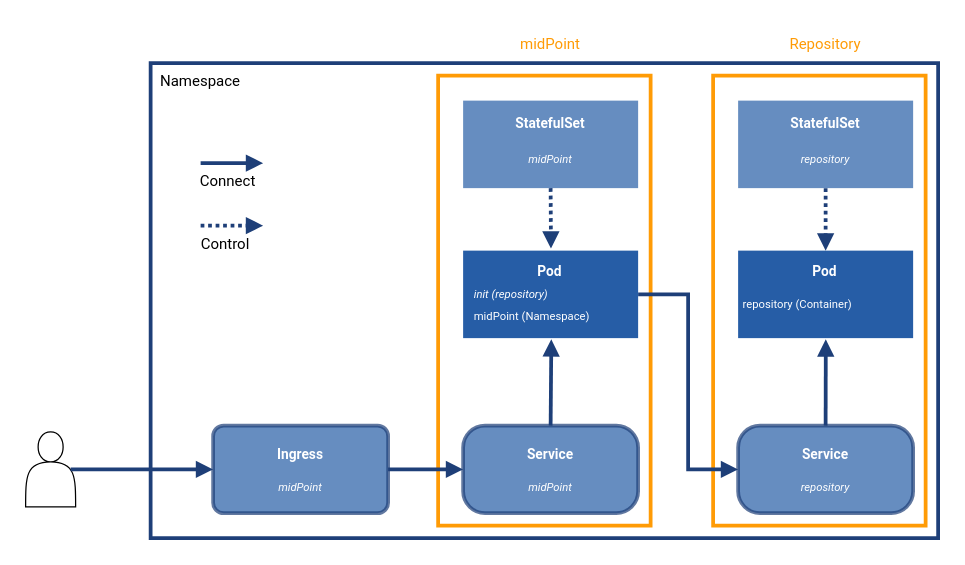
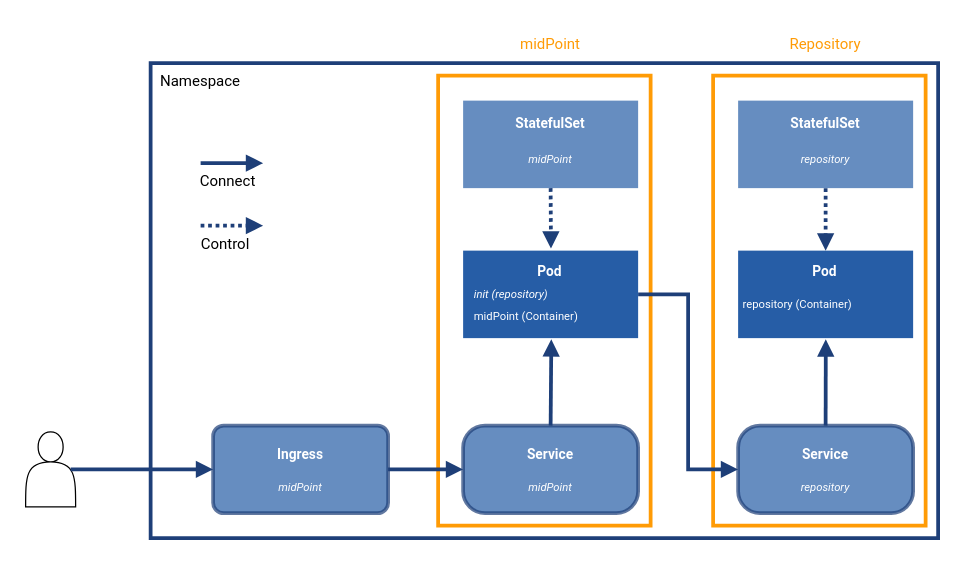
  <mxCell id="0" />
  <mxCell id="1" parent="0" />
  <mxCell id="2" value="" style="rounded=0;whiteSpace=wrap;html=1;strokeWidth=3;perimeterSpacing=0;glass=0;strokeColor=#FF9B05;fillColor=none;fontFamily=Roboto;fontSource=https%3A%2F%2Ffonts.googleapis.com%2Fcss%3Ffamily%3DRoboto;fontColor=#FFFFFF;fontSize=11;fontStyle=1;spacing=2;" parent="1" vertex="1"><mxGeometry x="350" y="60" width="170" height="360" as="geometry" /></mxCell>
  <mxCell id="3" value="" style="rounded=0;whiteSpace=wrap;html=1;strokeWidth=3;perimeterSpacing=0;glass=0;strokeColor=#FF9B05;fillColor=none;fontFamily=Roboto;fontSource=https%3A%2F%2Ffonts.googleapis.com%2Fcss%3Ffamily%3DRoboto;fontColor=#FFFFFF;fontSize=11;fontStyle=1;spacing=2;" parent="1" vertex="1"><mxGeometry x="570" y="60" width="170" height="360" as="geometry" /></mxCell>
  <mxCell id="4" value="" style="rounded=0;whiteSpace=wrap;html=1;strokeWidth=3;perimeterSpacing=0;glass=0;strokeColor=#1E3F78;fillColor=none;fontFamily=Roboto;fontSource=https%3A%2F%2Ffonts.googleapis.com%2Fcss%3Ffamily%3DRoboto;fontColor=#000000;fontSize=11;fontStyle=1;spacing=2;" parent="1" vertex="1"><mxGeometry x="120" y="50" width="630" height="380" as="geometry" /></mxCell>
  <mxCell id="5" value="Namespace" style="text;html=1;align=center;verticalAlign=middle;whiteSpace=wrap;rounded=0;fontFamily=Roboto;fontSource=https%3A%2F%2Ffonts.googleapis.com%2Fcss%3Ffamily%3DRoboto;" parent="1" vertex="1"><mxGeometry x="130" y="50" width="60" height="30" as="geometry" /></mxCell>
  <mxCell id="6" value="" style="group" parent="1" vertex="1" connectable="0"><mxGeometry x="370" y="80" width="140" height="70" as="geometry" /></mxCell>
  <mxCell id="7" value="" style="rounded=0;whiteSpace=wrap;html=1;strokeWidth=2;perimeterSpacing=0;glass=0;strokeColor=none;fillColor=#265DA6;opacity=70;" parent="6" vertex="1"><mxGeometry width="140" height="70" as="geometry" /></mxCell>
  <mxCell id="8" value="midPoint" style="text;html=1;strokeColor=none;fillColor=none;align=center;verticalAlign=middle;whiteSpace=wrap;rounded=0;glass=0;fontFamily=Roboto;fontSource=https%3A%2F%2Ffonts.googleapis.com%2Fcss%3Ffamily%3DRoboto;fontSize=9;fontColor=#FFFFFF;fontStyle=2" parent="6" vertex="1"><mxGeometry x="10" y="37.333" width="120" height="18.667" as="geometry" /></mxCell>
  <mxCell id="9" value="&lt;div align=&quot;center&quot;&gt;StatefulSet&lt;/div&gt;" style="text;html=1;strokeColor=none;fillColor=none;align=center;verticalAlign=middle;whiteSpace=wrap;rounded=0;glass=0;fontFamily=Roboto;fontSource=https%3A%2F%2Ffonts.googleapis.com%2Fcss2%3Ffamily%3DRoboto%3Aital%2Cwght%401%2C300%26display%3Dswapp;fontSize=11;fontColor=#FFFFFF;fontStyle=1" parent="6" vertex="1"><mxGeometry x="10" y="8.4" width="120" height="18.667" as="geometry" /></mxCell>
  <mxCell id="10" value="" style="group" parent="1" vertex="1" connectable="0"><mxGeometry x="590" y="80" width="140" height="70" as="geometry" /></mxCell>
  <mxCell id="11" value="" style="rounded=0;whiteSpace=wrap;html=1;strokeWidth=2;perimeterSpacing=0;glass=0;strokeColor=none;fillColor=#265DA6;opacity=70;" parent="10" vertex="1"><mxGeometry width="140" height="70" as="geometry" /></mxCell>
  <mxCell id="12" value="repository" style="text;html=1;strokeColor=none;fillColor=none;align=center;verticalAlign=middle;whiteSpace=wrap;rounded=0;glass=0;fontFamily=Roboto;fontSource=https%3A%2F%2Ffonts.googleapis.com%2Fcss%3Ffamily%3DRoboto;fontSize=9;fontColor=#FFFFFF;fontStyle=2" parent="10" vertex="1"><mxGeometry x="10" y="37.333" width="120" height="18.667" as="geometry" /></mxCell>
  <mxCell id="13" value="&lt;div align=&quot;center&quot;&gt;StatefulSet&lt;/div&gt;" style="text;html=1;strokeColor=none;fillColor=none;align=center;verticalAlign=middle;whiteSpace=wrap;rounded=0;glass=0;fontFamily=Roboto;fontSource=https%3A%2F%2Ffonts.googleapis.com%2Fcss2%3Ffamily%3DRoboto%3Aital%2Cwght%401%2C300%26display%3Dswapp;fontSize=11;fontColor=#FFFFFF;fontStyle=1" parent="10" vertex="1"><mxGeometry x="10" y="8.4" width="120" height="18.667" as="geometry" /></mxCell>
  <mxCell id="14" value="" style="group" parent="1" vertex="1" connectable="0"><mxGeometry x="590" y="340" width="140" height="70" as="geometry" /></mxCell>
  <mxCell id="15" value="" style="rounded=1;whiteSpace=wrap;html=1;strokeWidth=3;arcSize=25;strokeColor=#1E3F78;fillColor=#265DA6;fontFamily=Roboto;fontSource=https%3A%2F%2Ffonts.googleapis.com%2Fcss%3Ffamily%3DRoboto;fontColor=#FFFFFF;fontSize=11;fontStyle=1;spacing=2;opacity=70;" parent="14" vertex="1"><mxGeometry width="140" height="70" as="geometry" /></mxCell>
  <mxCell id="16" value="repository" style="text;html=1;strokeColor=none;fillColor=none;align=center;verticalAlign=middle;whiteSpace=wrap;rounded=0;glass=0;fontFamily=Roboto;fontSource=https%3A%2F%2Ffonts.googleapis.com%2Fcss%3Ffamily%3DRoboto;fontSize=9;fontColor=#FFFFFF;fontStyle=2" parent="14" vertex="1"><mxGeometry x="10" y="40" width="120" height="20" as="geometry" /></mxCell>
  <mxCell id="17" value="Service" style="text;html=1;strokeColor=none;fillColor=none;align=center;verticalAlign=middle;whiteSpace=wrap;rounded=0;glass=0;fontFamily=Roboto;fontSource=https%3A%2F%2Ffonts.googleapis.com%2Fcss2%3Ffamily%3DRoboto%3Aital%2Cwght%401%2C300%26display%3Dswapp;fontSize=11;fontColor=#FFFFFF;fontStyle=1" parent="14" vertex="1"><mxGeometry x="10" y="13" width="120" height="20" as="geometry" /></mxCell>
  <mxCell id="18" value="" style="group;" parent="1" vertex="1" connectable="0"><mxGeometry x="370" y="340" width="140" height="70" as="geometry" /></mxCell>
  <mxCell id="19" value="" style="rounded=1;whiteSpace=wrap;html=1;strokeWidth=3;arcSize=25;strokeColor=#1E3F78;fillColor=#265DA6;fontFamily=Roboto;fontSource=https%3A%2F%2Ffonts.googleapis.com%2Fcss%3Ffamily%3DRoboto;fontColor=#FFFFFF;fontSize=11;fontStyle=1;spacing=2;opacity=70;" parent="18" vertex="1"><mxGeometry width="140" height="70" as="geometry" /></mxCell>
  <mxCell id="20" value="midPoint" style="text;html=1;strokeColor=none;fillColor=none;align=center;verticalAlign=middle;whiteSpace=wrap;rounded=0;glass=0;fontFamily=Roboto;fontSource=https%3A%2F%2Ffonts.googleapis.com%2Fcss%3Ffamily%3DRoboto;fontSize=9;fontColor=#FFFFFF;fontStyle=2" parent="18" vertex="1"><mxGeometry x="10" y="40" width="120" height="20" as="geometry" /></mxCell>
  <mxCell id="21" value="Service" style="text;html=1;strokeColor=none;fillColor=none;align=center;verticalAlign=middle;whiteSpace=wrap;rounded=0;glass=0;fontFamily=Roboto;fontSource=https%3A%2F%2Ffonts.googleapis.com%2Fcss2%3Ffamily%3DRoboto%3Aital%2Cwght%401%2C300%26display%3Dswapp;fontSize=11;fontColor=#FFFFFF;fontStyle=1" parent="18" vertex="1"><mxGeometry x="10" y="13" width="120" height="20" as="geometry" /></mxCell>
  <mxCell id="22" value="" style="group" parent="1" vertex="1" connectable="0"><mxGeometry x="170" y="340" width="140" height="70" as="geometry" /></mxCell>
  <mxCell id="23" value="" style="rounded=1;whiteSpace=wrap;html=1;strokeWidth=3;arcSize=12;strokeColor=#1E3F78;fillColor=#265DA6;fontFamily=Roboto;fontSource=https%3A%2F%2Ffonts.googleapis.com%2Fcss%3Ffamily%3DRoboto;fontColor=#FFFFFF;fontSize=11;fontStyle=1;spacing=2;container=0;opacity=70;" parent="22" vertex="1"><mxGeometry width="140" height="70" as="geometry" /></mxCell>
  <mxCell id="24" value="midPoint" style="text;html=1;strokeColor=none;fillColor=none;align=center;verticalAlign=middle;whiteSpace=wrap;rounded=0;glass=0;fontFamily=Roboto;fontSource=https%3A%2F%2Ffonts.googleapis.com%2Fcss%3Ffamily%3DRoboto;fontSize=9;fontColor=#FFFFFF;fontStyle=2;container=0;" parent="22" vertex="1"><mxGeometry x="10" y="40" width="120" height="20" as="geometry" /></mxCell>
  <mxCell id="25" value="Ingress" style="text;html=1;strokeColor=none;fillColor=none;align=center;verticalAlign=middle;whiteSpace=wrap;rounded=0;glass=0;fontFamily=Roboto;fontSource=https%3A%2F%2Ffonts.googleapis.com%2Fcss2%3Ffamily%3DRoboto%3Aital%2Cwght%401%2C300%26display%3Dswapp;fontSize=11;fontColor=#FFFFFF;fontStyle=1;container=0;" parent="22" vertex="1"><mxGeometry x="10" y="13" width="120" height="20" as="geometry" /></mxCell>
  <mxCell id="26" value="" style="shape=actor;whiteSpace=wrap;html=1;" parent="1" vertex="1"><mxGeometry x="20" y="345" width="40" height="60" as="geometry" /></mxCell>
  <mxCell id="27" value="" style="endArrow=block;html=1;strokeWidth=3;strokeColor=#1E3F78;endFill=1;dashed=1;dashPattern=1 1;rounded=0;exitX=0.5;exitY=1;exitDx=0;exitDy=0;entryX=0.502;entryY=-0.024;entryDx=0;entryDy=0;entryPerimeter=0;" parent="1" source="7" target="45" edge="1"><mxGeometry width="50" height="50" relative="1" as="geometry"><mxPoint x="260" y="190" as="sourcePoint" /><mxPoint x="440" y="200" as="targetPoint" /></mxGeometry></mxCell>
  <mxCell id="28" value="" style="endArrow=block;html=1;strokeWidth=3;strokeColor=#1E3F78;endFill=1;dashed=1;dashPattern=1 1;rounded=0;exitX=0.5;exitY=1;exitDx=0;exitDy=0;entryX=0.5;entryY=0;entryDx=0;entryDy=0;" parent="1" source="11" target="41" edge="1"><mxGeometry width="50" height="50" relative="1" as="geometry"><mxPoint x="450" y="160" as="sourcePoint" /><mxPoint x="660" y="200" as="targetPoint" /></mxGeometry></mxCell>
  <mxCell id="29" value="" style="endArrow=block;html=1;strokeWidth=3;strokeColor=#1E3F78;endFill=1;rounded=0;entryX=0.504;entryY=1.014;entryDx=0;entryDy=0;exitX=0.5;exitY=0;exitDx=0;exitDy=0;entryPerimeter=0;" parent="1" source="19" target="45" edge="1"><mxGeometry width="50" height="50" relative="1" as="geometry"><mxPoint x="400" y="320" as="sourcePoint" /><mxPoint x="440" y="270" as="targetPoint" /></mxGeometry></mxCell>
  <mxCell id="30" value="" style="endArrow=block;html=1;strokeWidth=3;strokeColor=#1E3F78;endFill=1;rounded=0;entryX=0;entryY=0.5;entryDx=0;entryDy=0;exitX=1;exitY=0.5;exitDx=0;exitDy=0;" parent="1" source="23" target="19" edge="1"><mxGeometry width="50" height="50" relative="1" as="geometry"><mxPoint x="450" y="350" as="sourcePoint" /><mxPoint x="450" y="280" as="targetPoint" /></mxGeometry></mxCell>
  <mxCell id="31" value="" style="edgeStyle=elbowEdgeStyle;elbow=horizontal;endArrow=block;html=1;fontFamily=Roboto;fontSource=https%3A%2F%2Ffonts.googleapis.com%2Fcss2%3Ffamily%3DRoboto%3Aital%2Cwght%401%2C300%26display%3Dswapp;fontSize=9;fontColor=#FFFFFF;strokeColor=#1E3F78;strokeWidth=3;endFill=1;rounded=0;exitX=1;exitY=0.5;exitDx=0;exitDy=0;entryX=0;entryY=0.5;entryDx=0;entryDy=0;" parent="1" source="45" target="15" edge="1"><mxGeometry width="50" height="50" relative="1" as="geometry"><mxPoint x="510" y="235" as="sourcePoint" /><mxPoint x="470" y="290" as="targetPoint" /><Array as="points"><mxPoint x="550" y="310" /></Array></mxGeometry></mxCell>
  <mxCell id="32" value="" style="endArrow=block;html=1;strokeWidth=3;strokeColor=#1E3F78;endFill=1;rounded=0;entryX=0.501;entryY=1.014;entryDx=0;entryDy=0;exitX=0.5;exitY=0;exitDx=0;exitDy=0;entryPerimeter=0;" parent="1" source="15" target="41" edge="1"><mxGeometry width="50" height="50" relative="1" as="geometry"><mxPoint x="450" y="350" as="sourcePoint" /><mxPoint x="660" y="270" as="targetPoint" /></mxGeometry></mxCell>
  <mxCell id="33" value="" style="endArrow=block;html=1;strokeWidth=3;strokeColor=#1E3F78;endFill=1;rounded=0;entryX=0;entryY=0.5;entryDx=0;entryDy=0;exitX=0.9;exitY=0.5;exitDx=0;exitDy=0;exitPerimeter=0;" parent="1" source="26" target="23" edge="1"><mxGeometry width="50" height="50" relative="1" as="geometry"><mxPoint x="320" y="385" as="sourcePoint" /><mxPoint x="380" y="385" as="targetPoint" /></mxGeometry></mxCell>
  <mxCell id="34" value="" style="endArrow=block;html=1;strokeWidth=3;strokeColor=#1E3F78;endFill=1;rounded=0;" parent="1" edge="1"><mxGeometry width="50" height="50" relative="1" as="geometry"><mxPoint x="160" y="130" as="sourcePoint" /><mxPoint x="210" y="130" as="targetPoint" /></mxGeometry></mxCell>
  <mxCell id="35" value="" style="endArrow=block;html=1;strokeWidth=3;strokeColor=#1E3F78;endFill=1;rounded=0;dashed=1;dashPattern=1 1;" parent="1" edge="1"><mxGeometry width="50" height="50" relative="1" as="geometry"><mxPoint x="160" y="180" as="sourcePoint" /><mxPoint x="210" y="180" as="targetPoint" /></mxGeometry></mxCell>
  <mxCell id="36" value="Control" style="text;html=1;align=center;verticalAlign=middle;whiteSpace=wrap;rounded=0;fontFamily=Roboto;" parent="1" vertex="1"><mxGeometry x="150" y="180" width="60" height="30" as="geometry" /></mxCell>
  <mxCell id="37" value="Connect" style="text;html=1;align=center;verticalAlign=middle;whiteSpace=wrap;rounded=0;fontFamily=Roboto;" parent="1" vertex="1"><mxGeometry x="152" y="130" width="60" height="30" as="geometry" /></mxCell>
  <mxCell id="38" value="midPoint" style="text;html=1;align=center;verticalAlign=middle;whiteSpace=wrap;rounded=0;fontFamily=Roboto;fontColor=#FF9B05;" parent="1" vertex="1"><mxGeometry x="410" y="20" width="60" height="30" as="geometry" /></mxCell>
  <mxCell id="39" value="Repository" style="text;html=1;align=center;verticalAlign=middle;whiteSpace=wrap;rounded=0;fontFamily=Roboto;fontColor=#FF9B05;" parent="1" vertex="1"><mxGeometry x="630" y="20" width="60" height="30" as="geometry" /></mxCell>
  <mxCell id="40" value="" style="group" vertex="1" connectable="0" parent="1"><mxGeometry x="590" y="200" width="140" height="70" as="geometry" /></mxCell>
  <mxCell id="41" value="" style="rounded=0;whiteSpace=wrap;html=1;strokeWidth=2;perimeterSpacing=0;glass=0;strokeColor=none;fillColor=#265DA6;container=0;" vertex="1" parent="40"><mxGeometry width="140" height="70" as="geometry" /></mxCell>
  <mxCell id="42" value="&lt;div align=&quot;center&quot;&gt;Pod&lt;/div&gt;" style="text;html=1;strokeColor=none;fillColor=none;align=center;verticalAlign=middle;whiteSpace=wrap;rounded=0;glass=0;fontFamily=Roboto;fontSource=https%3A%2F%2Ffonts.googleapis.com%2Fcss2%3Ffamily%3DRoboto%3Aital%2Cwght%401%2C300%26display%3Dswapp;fontSize=11;fontColor=#FFFFFF;fontStyle=1;container=0;" vertex="1" parent="40"><mxGeometry x="7.368" y="7.875" width="125.263" height="17.5" as="geometry" /></mxCell>
  <mxCell id="43" value="repository (Container)" style="text;html=1;strokeColor=none;fillColor=none;align=left;verticalAlign=middle;whiteSpace=wrap;rounded=0;glass=0;fontFamily=Roboto;fontSource=https%3A%2F%2Ffonts.googleapis.com%2Fcss%3Ffamily%3DRoboto;fontSize=9;fontColor=#FFFFFF;fontStyle=0;container=0;" vertex="1" parent="40"><mxGeometry x="2.368" y="33.75" width="125.263" height="17.5" as="geometry" /></mxCell>
  <mxCell id="44" value="" style="group" vertex="1" connectable="0" parent="1"><mxGeometry x="370" y="200" width="140" height="70" as="geometry" /></mxCell>
  <mxCell id="45" value="" style="rounded=0;whiteSpace=wrap;html=1;strokeWidth=2;perimeterSpacing=0;glass=0;strokeColor=none;fillColor=#265DA6;" vertex="1" parent="44"><mxGeometry width="140" height="70" as="geometry" /></mxCell>
  <mxCell id="46" value="init (repository)" style="text;html=1;strokeColor=none;fillColor=none;align=left;verticalAlign=middle;whiteSpace=wrap;rounded=0;glass=0;fontFamily=Roboto;fontSource=https%3A%2F%2Ffonts.googleapis.com%2Fcss%3Ffamily%3DRoboto;fontSize=9;fontColor=#FFFFFF;fontStyle=2" vertex="1" parent="44"><mxGeometry x="7.368" y="26.25" width="125.263" height="17.5" as="geometry" /></mxCell>
  <mxCell id="47" value="&lt;div align=&quot;center&quot;&gt;Pod&lt;/div&gt;" style="text;html=1;strokeColor=none;fillColor=none;align=center;verticalAlign=middle;whiteSpace=wrap;rounded=0;glass=0;fontFamily=Roboto;fontSource=https%3A%2F%2Ffonts.googleapis.com%2Fcss2%3Ffamily%3DRoboto%3Aital%2Cwght%401%2C300%26display%3Dswapp;fontSize=11;fontColor=#FFFFFF;fontStyle=1" vertex="1" parent="44"><mxGeometry x="7.368" y="7.875" width="125.263" height="17.5" as="geometry" /></mxCell>
- <mxCell id="48" value="midPoint (Namespace)" style="text;html=1;strokeColor=none;fillColor=none;align=left;verticalAlign=middle;whiteSpace=wrap;rounded=0;glass=0;fontFamily=Roboto;fontSource=https%3A%2F%2Ffonts.googleapis.com%2Fcss%3Ffamily%3DRoboto;fontSize=9;fontColor=#FFFFFF;fontStyle=0" vertex="1" parent="44"><mxGeometry x="7.368" y="43.75" width="125.263" height="17.5" as="geometry" /></mxCell>
+ <mxCell id="48" value="midPoint (Container)" style="text;html=1;strokeColor=none;fillColor=none;align=left;verticalAlign=middle;whiteSpace=wrap;rounded=0;glass=0;fontFamily=Roboto;fontSource=https%3A%2F%2Ffonts.googleapis.com%2Fcss%3Ffamily%3DRoboto;fontSize=9;fontColor=#FFFFFF;fontStyle=0" vertex="1" parent="44"><mxGeometry x="7.368" y="43.75" width="125.263" height="17.5" as="geometry" /></mxCell>
